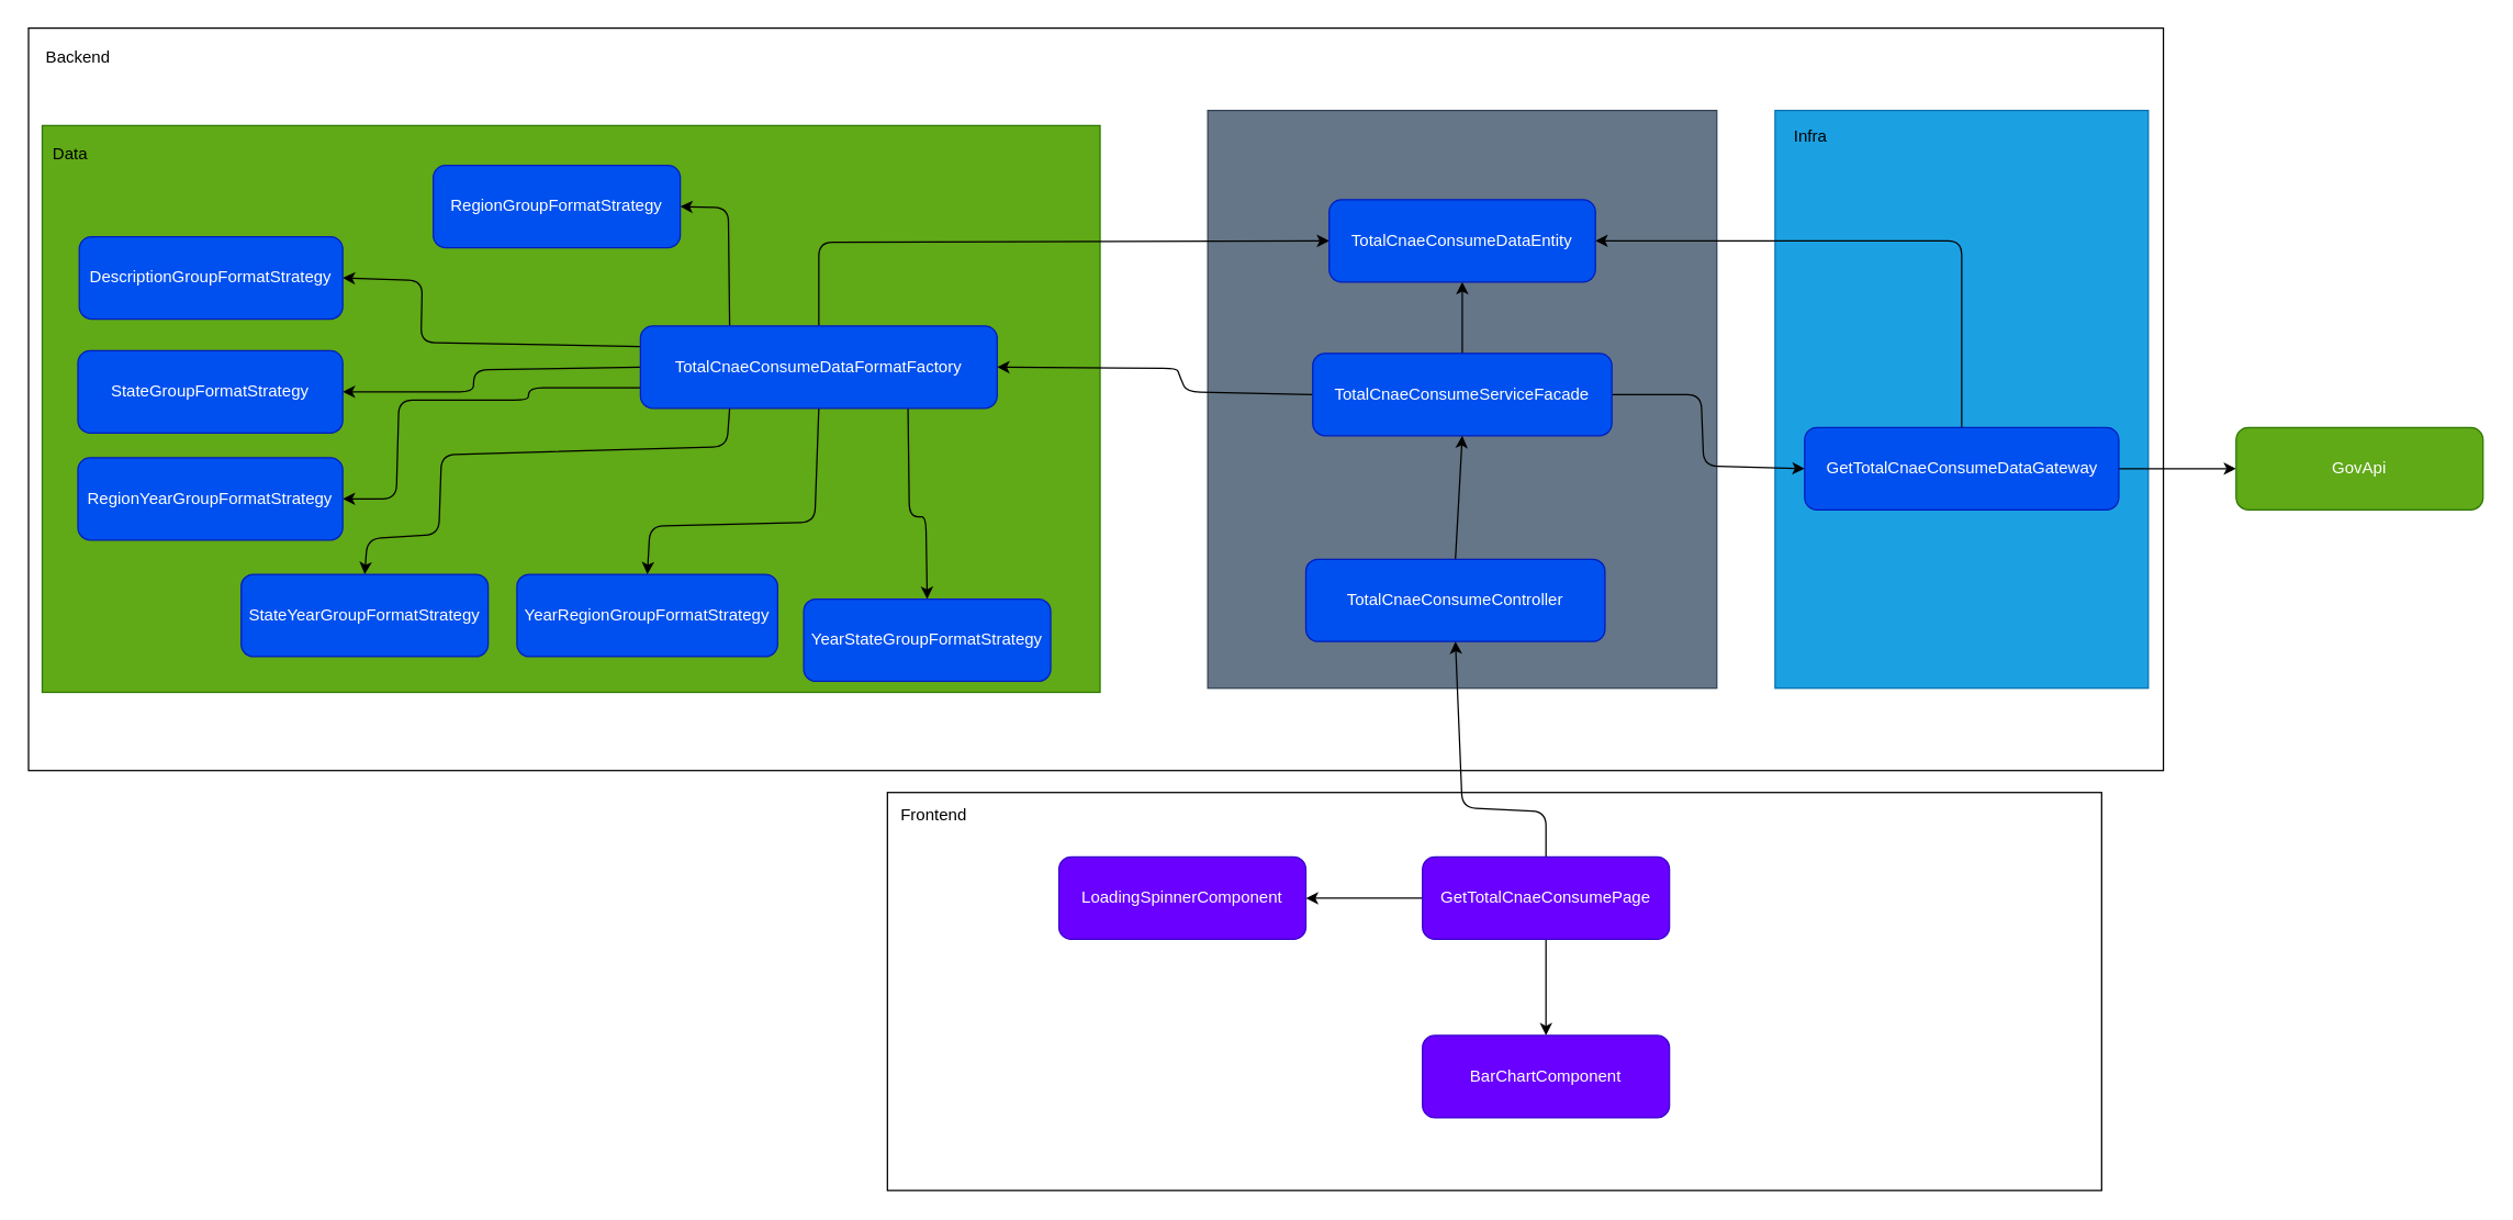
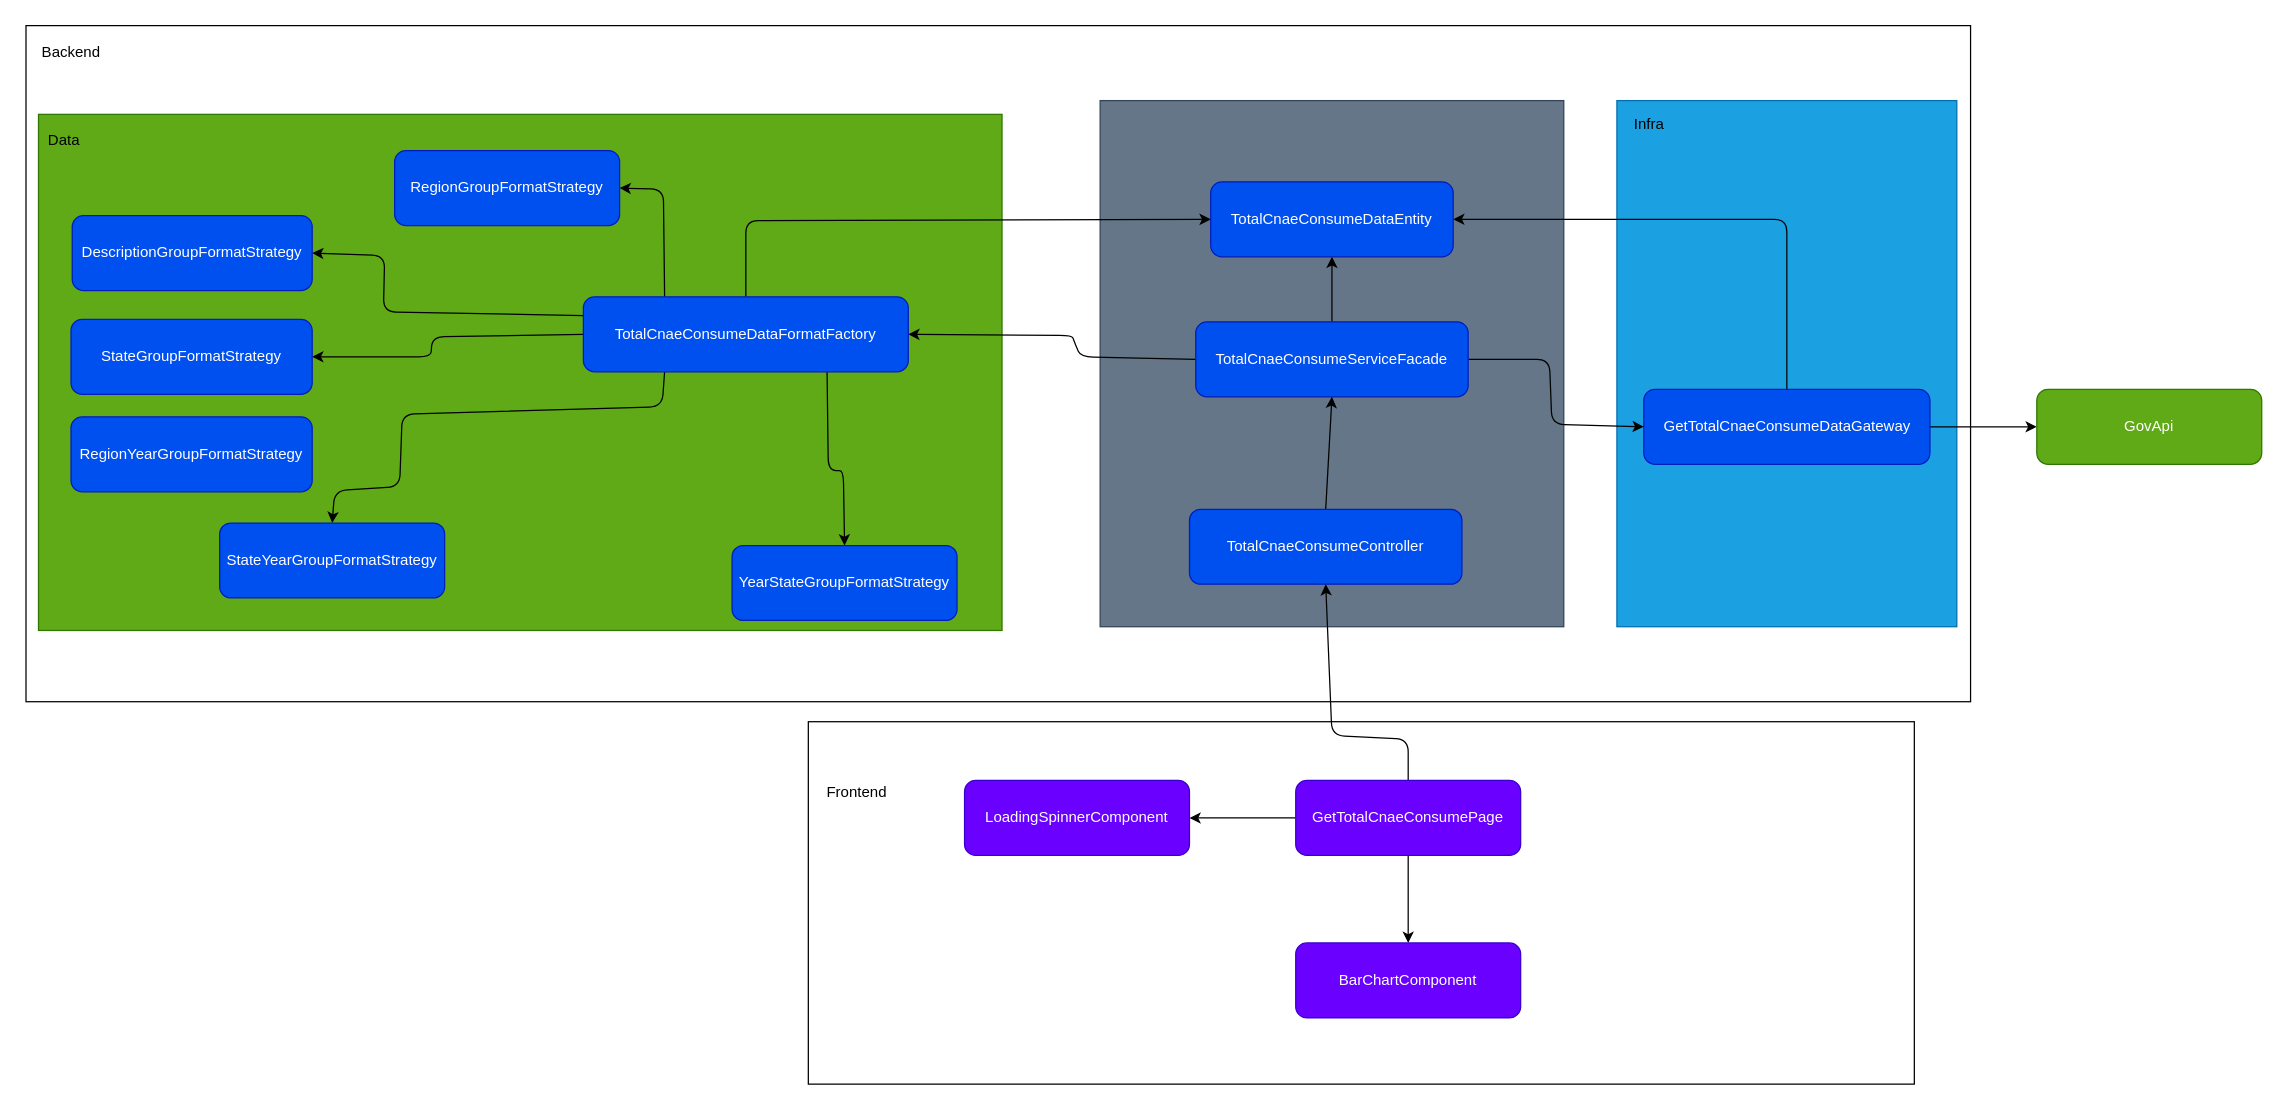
  <mxCell id="0" />
  <mxCell id="1" parent="0" />
  <mxCell id="2" value="" style="rounded=0;whiteSpace=wrap;html=1;" parent="1" vertex="1"><mxGeometry x="646" y="577" width="885" height="290" as="geometry" /></mxCell>
  <mxCell id="3" value="" style="rounded=0;whiteSpace=wrap;html=1;" parent="1" vertex="1"><mxGeometry x="20" y="20" width="1556" height="541" as="geometry" /></mxCell>
  <mxCell id="4" value="" style="rounded=0;whiteSpace=wrap;html=1;fillColor=#1ba1e2;fontColor=#ffffff;strokeColor=#006EAF;" vertex="1" parent="1"><mxGeometry x="1293" y="80" width="272" height="421" as="geometry" /></mxCell>
  <mxCell id="5" value="" style="rounded=0;whiteSpace=wrap;html=1;fillColor=#647687;fontColor=#ffffff;strokeColor=#314354;" vertex="1" parent="1"><mxGeometry x="879.5" y="80" width="371" height="421" as="geometry" /></mxCell>
  <mxCell id="6" value="" style="rounded=0;whiteSpace=wrap;html=1;fillColor=#60a917;fontColor=#ffffff;strokeColor=#2D7600;" vertex="1" parent="1"><mxGeometry x="30" y="91" width="771" height="413" as="geometry" /></mxCell>
  <mxCell id="7" style="edgeStyle=none;html=1;exitX=0;exitY=0.5;exitDx=0;exitDy=0;entryX=1;entryY=0.5;entryDx=0;entryDy=0;" parent="1" source="10" target="22" edge="1"><mxGeometry relative="1" as="geometry"><Array as="points"><mxPoint x="864" y="285" /><mxPoint x="860" y="276" /><mxPoint x="857" y="268" /></Array></mxGeometry></mxCell>
  <mxCell id="8" style="edgeStyle=none;html=1;exitX=1;exitY=0.5;exitDx=0;exitDy=0;entryX=0;entryY=0.5;entryDx=0;entryDy=0;" parent="1" source="10" target="13" edge="1"><mxGeometry relative="1" as="geometry"><Array as="points"><mxPoint x="1239" y="287" /><mxPoint x="1241" y="339" /></Array></mxGeometry></mxCell>
  <mxCell id="9" style="edgeStyle=none;html=1;exitX=0.5;exitY=0;exitDx=0;exitDy=0;entryX=0.5;entryY=1;entryDx=0;entryDy=0;" parent="1" source="10" target="34" edge="1"><mxGeometry relative="1" as="geometry" /></mxCell>
  <mxCell id="10" value="TotalCnaeConsumeServiceFacade" style="rounded=1;whiteSpace=wrap;html=1;fillColor=#0050ef;fontColor=#ffffff;strokeColor=#001DBC;" parent="1" vertex="1"><mxGeometry x="956" y="257" width="218" height="60" as="geometry" /></mxCell>
  <mxCell id="11" style="edgeStyle=none;html=1;exitX=1;exitY=0.5;exitDx=0;exitDy=0;entryX=0;entryY=0.5;entryDx=0;entryDy=0;" parent="1" source="13" target="30" edge="1"><mxGeometry relative="1" as="geometry" /></mxCell>
  <mxCell id="12" style="edgeStyle=none;html=1;exitX=0.5;exitY=0;exitDx=0;exitDy=0;entryX=1;entryY=0.5;entryDx=0;entryDy=0;" parent="1" source="13" target="34" edge="1"><mxGeometry relative="1" as="geometry"><Array as="points"><mxPoint x="1429" y="175" /></Array></mxGeometry></mxCell>
  <mxCell id="13" value="GetTotalCnaeConsumeDataGateway" style="rounded=1;whiteSpace=wrap;html=1;fillColor=#0050ef;fontColor=#ffffff;strokeColor=#001DBC;" parent="1" vertex="1"><mxGeometry x="1314.5" y="311" width="229" height="60" as="geometry" /></mxCell>
  <mxCell id="14" style="edgeStyle=none;html=1;exitX=0.5;exitY=0;exitDx=0;exitDy=0;entryX=0;entryY=0.5;entryDx=0;entryDy=0;" parent="1" source="22" target="34" edge="1"><mxGeometry relative="1" as="geometry"><Array as="points"><mxPoint x="596" y="176" /></Array></mxGeometry></mxCell>
  <mxCell id="15" style="edgeStyle=none;html=1;exitX=0.25;exitY=0;exitDx=0;exitDy=0;entryX=1;entryY=0.5;entryDx=0;entryDy=0;" parent="1" source="22" target="41" edge="1"><mxGeometry relative="1" as="geometry"><Array as="points"><mxPoint x="530" y="151" /></Array></mxGeometry></mxCell>
  <mxCell id="16" style="edgeStyle=none;html=1;exitX=0;exitY=0.25;exitDx=0;exitDy=0;entryX=1;entryY=0.5;entryDx=0;entryDy=0;" parent="1" source="22" target="36" edge="1"><mxGeometry relative="1" as="geometry"><Array as="points"><mxPoint x="306" y="249" /><mxPoint x="307" y="204" /></Array></mxGeometry></mxCell>
  <mxCell id="17" style="edgeStyle=none;html=1;exitX=0;exitY=0.5;exitDx=0;exitDy=0;entryX=1;entryY=0.5;entryDx=0;entryDy=0;" parent="1" source="22" target="35" edge="1"><mxGeometry relative="1" as="geometry"><Array as="points"><mxPoint x="345" y="269" /><mxPoint x="344" y="285" /></Array></mxGeometry></mxCell>
- <mxCell id="18" style="edgeStyle=none;html=1;exitX=0;exitY=0.75;exitDx=0;exitDy=0;entryX=1;entryY=0.5;entryDx=0;entryDy=0;" parent="1" source="22" target="37" edge="1"><mxGeometry relative="1" as="geometry"><Array as="points"><mxPoint x="385" y="282" /><mxPoint x="384" y="291" /><mxPoint x="290" y="291" /><mxPoint x="288" y="363" /></Array></mxGeometry></mxCell>
  <mxCell id="19" style="edgeStyle=none;html=1;exitX=0.75;exitY=1;exitDx=0;exitDy=0;entryX=0.5;entryY=0;entryDx=0;entryDy=0;" parent="1" source="22" target="38" edge="1"><mxGeometry relative="1" as="geometry"><Array as="points"><mxPoint x="662" y="376" /><mxPoint x="674" y="376" /></Array></mxGeometry></mxCell>
- <mxCell id="20" style="edgeStyle=none;html=1;exitX=0.5;exitY=1;exitDx=0;exitDy=0;entryX=0.5;entryY=0;entryDx=0;entryDy=0;" parent="1" source="22" target="39" edge="1"><mxGeometry relative="1" as="geometry"><Array as="points"><mxPoint x="593" y="380" /><mxPoint x="473" y="383" /></Array></mxGeometry></mxCell>
  <mxCell id="21" style="edgeStyle=none;html=1;exitX=0.25;exitY=1;exitDx=0;exitDy=0;entryX=0.5;entryY=0;entryDx=0;entryDy=0;" parent="1" source="22" target="40" edge="1"><mxGeometry relative="1" as="geometry"><Array as="points"><mxPoint x="529" y="325" /><mxPoint x="321" y="331" /><mxPoint x="319" y="389" /><mxPoint x="267" y="392" /></Array></mxGeometry></mxCell>
  <mxCell id="22" value="TotalCnaeConsumeDataFormatFactory" style="rounded=1;whiteSpace=wrap;html=1;fillColor=#0050ef;fontColor=#ffffff;strokeColor=#001DBC;" parent="1" vertex="1"><mxGeometry x="466" y="237" width="260" height="60" as="geometry" /></mxCell>
  <mxCell id="23" style="edgeStyle=none;html=1;exitX=0.5;exitY=0;exitDx=0;exitDy=0;entryX=0.5;entryY=1;entryDx=0;entryDy=0;" parent="1" source="24" target="10" edge="1"><mxGeometry relative="1" as="geometry" /></mxCell>
  <mxCell id="24" value="TotalCnaeConsumeController" style="rounded=1;whiteSpace=wrap;html=1;fillColor=#0050ef;fontColor=#ffffff;strokeColor=#001DBC;" parent="1" vertex="1"><mxGeometry x="951" y="407" width="218" height="60" as="geometry" /></mxCell>
  <mxCell id="25" style="edgeStyle=none;html=1;exitX=0.5;exitY=0;exitDx=0;exitDy=0;entryX=0.5;entryY=1;entryDx=0;entryDy=0;" parent="1" source="28" target="24" edge="1"><mxGeometry relative="1" as="geometry"><Array as="points"><mxPoint x="1126" y="591" /><mxPoint x="1065" y="588" /></Array></mxGeometry></mxCell>
  <mxCell id="26" style="edgeStyle=none;html=1;exitX=0.5;exitY=1;exitDx=0;exitDy=0;entryX=0.5;entryY=0;entryDx=0;entryDy=0;" parent="1" source="28" target="32" edge="1"><mxGeometry relative="1" as="geometry" /></mxCell>
  <mxCell id="27" style="edgeStyle=none;html=1;exitX=0;exitY=0.5;exitDx=0;exitDy=0;entryX=1;entryY=0.5;entryDx=0;entryDy=0;" parent="1" source="28" target="33" edge="1"><mxGeometry relative="1" as="geometry" /></mxCell>
  <mxCell id="28" value="GetTotalCnaeConsumePage" style="rounded=1;whiteSpace=wrap;html=1;fillColor=#6a00ff;fontColor=#ffffff;strokeColor=#3700CC;" parent="1" vertex="1"><mxGeometry x="1036" y="624" width="180" height="60" as="geometry" /></mxCell>
  <mxCell id="29" value="Backend" style="text;html=1;strokeColor=none;fillColor=none;align=left;verticalAlign=middle;whiteSpace=wrap;rounded=0;" parent="1" vertex="1"><mxGeometry x="31" y="27" width="60" height="30" as="geometry" /></mxCell>
  <mxCell id="30" value="GovApi" style="rounded=1;whiteSpace=wrap;html=1;fillColor=#60a917;fontColor=#ffffff;strokeColor=#2D7600;" parent="1" vertex="1"><mxGeometry x="1629" y="311" width="180" height="60" as="geometry" /></mxCell>
- <mxCell id="31" value="Frontend" style="text;html=1;strokeColor=none;fillColor=none;align=left;verticalAlign=middle;whiteSpace=wrap;rounded=0;" parent="1" vertex="1"><mxGeometry x="654" y="579" width="60" height="30" as="geometry" /></mxCell>
+ <mxCell id="31" value="Frontend" style="text;html=1;strokeColor=none;fillColor=none;align=left;verticalAlign=middle;whiteSpace=wrap;rounded=0;" parent="1" vertex="1"><mxGeometry x="659" y="619" width="60" height="30" as="geometry" /></mxCell>
  <mxCell id="32" value="BarChartComponent" style="rounded=1;whiteSpace=wrap;html=1;fillColor=#6a00ff;fontColor=#ffffff;strokeColor=#3700CC;" parent="1" vertex="1"><mxGeometry x="1036" y="754" width="180" height="60" as="geometry" /></mxCell>
  <mxCell id="33" value="LoadingSpinnerComponent" style="rounded=1;whiteSpace=wrap;html=1;fillColor=#6a00ff;fontColor=#ffffff;strokeColor=#3700CC;" parent="1" vertex="1"><mxGeometry x="771" y="624" width="180" height="60" as="geometry" /></mxCell>
  <mxCell id="34" value="TotalCnaeConsumeDataEntity" style="rounded=1;whiteSpace=wrap;html=1;fillColor=#0050ef;fontColor=#ffffff;strokeColor=#001DBC;" parent="1" vertex="1"><mxGeometry x="968" y="145" width="194" height="60" as="geometry" /></mxCell>
  <mxCell id="35" value="StateGroupFormatStrategy" style="rounded=1;whiteSpace=wrap;html=1;fillColor=#0050ef;fontColor=#ffffff;strokeColor=#001DBC;" parent="1" vertex="1"><mxGeometry x="56" y="255" width="193" height="60" as="geometry" /></mxCell>
  <mxCell id="36" value="DescriptionGroupFormatStrategy" style="rounded=1;whiteSpace=wrap;html=1;fillColor=#0050ef;fontColor=#ffffff;strokeColor=#001DBC;" parent="1" vertex="1"><mxGeometry x="57" y="172" width="192" height="60" as="geometry" /></mxCell>
  <mxCell id="37" value="RegionYearGroupFormatStrategy" style="rounded=1;whiteSpace=wrap;html=1;fillColor=#0050ef;fontColor=#ffffff;strokeColor=#001DBC;" parent="1" vertex="1"><mxGeometry x="56" y="333" width="193" height="60" as="geometry" /></mxCell>
  <mxCell id="38" value="YearStateGroupFormatStrategy" style="rounded=1;whiteSpace=wrap;html=1;fillColor=#0050ef;fontColor=#ffffff;strokeColor=#001DBC;" parent="1" vertex="1"><mxGeometry x="585" y="436" width="180" height="60" as="geometry" /></mxCell>
- <mxCell id="39" value="YearRegionGroupFormatStrategy" style="rounded=1;whiteSpace=wrap;html=1;fillColor=#0050ef;fontColor=#ffffff;strokeColor=#001DBC;" parent="1" vertex="1"><mxGeometry x="376" y="418" width="190" height="60" as="geometry" /></mxCell>
  <mxCell id="40" value="StateYearGroupFormatStrategy" style="rounded=1;whiteSpace=wrap;html=1;fillColor=#0050ef;fontColor=#ffffff;strokeColor=#001DBC;" parent="1" vertex="1"><mxGeometry x="175" y="418" width="180" height="60" as="geometry" /></mxCell>
  <mxCell id="41" value="RegionGroupFormatStrategy" style="rounded=1;whiteSpace=wrap;html=1;fillColor=#0050ef;fontColor=#ffffff;strokeColor=#001DBC;" parent="1" vertex="1"><mxGeometry x="315" y="120" width="180" height="60" as="geometry" /></mxCell>
  <mxCell id="42" value="Data" style="text;html=1;strokeColor=none;fillColor=none;align=left;verticalAlign=middle;whiteSpace=wrap;rounded=0;" vertex="1" parent="1"><mxGeometry x="36" y="97" width="60" height="30" as="geometry" /></mxCell>
  <mxCell id="43" value="Infra" style="text;html=1;strokeColor=none;fillColor=none;align=left;verticalAlign=middle;whiteSpace=wrap;rounded=0;" vertex="1" parent="1"><mxGeometry x="1305" y="84" width="60" height="30" as="geometry" /></mxCell>
